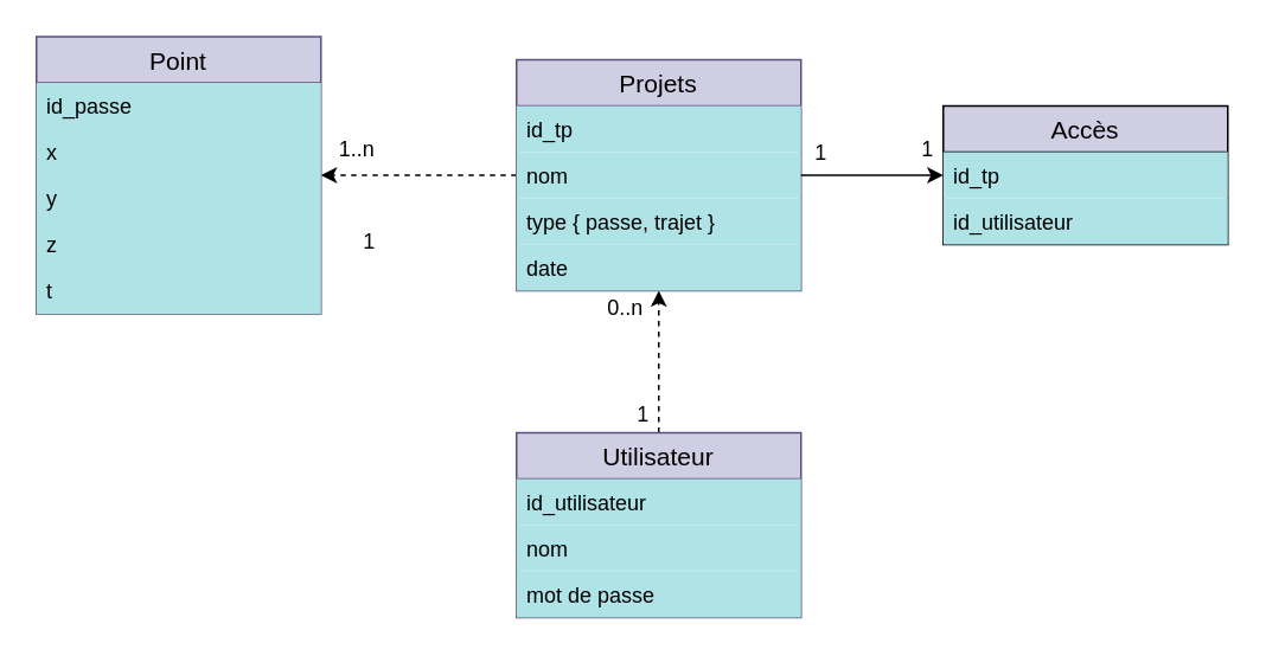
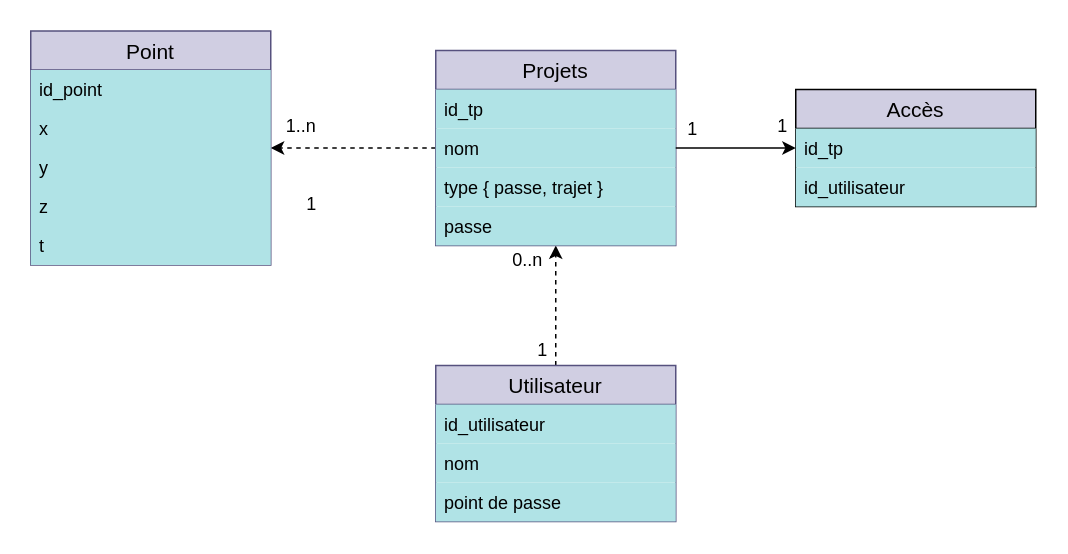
  <mxCell id="0" />
  <mxCell id="1" parent="0" />
  <mxCell id="2" style="edgeStyle=orthogonalEdgeStyle;rounded=0;orthogonalLoop=1;jettySize=auto;html=1;dashed=1;" edge="1" parent="1" source="5" target="15"><mxGeometry relative="1" as="geometry" /></mxCell>
  <mxCell id="3" value="1" style="text;html=1;align=center;verticalAlign=middle;resizable=0;points=[];labelBackgroundColor=#ffffff;" vertex="1" connectable="0" parent="2"><mxGeometry x="0.249" y="-3" relative="1" as="geometry"><mxPoint x="-13" y="39.66" as="offset" /></mxGeometry></mxCell>
  <mxCell id="4" value="0..n" style="text;html=1;align=center;verticalAlign=middle;resizable=0;points=[];labelBackgroundColor=#ffffff;" vertex="1" connectable="0" parent="2"><mxGeometry x="0.301" y="2" relative="1" as="geometry"><mxPoint x="-18" y="-18.28" as="offset" /></mxGeometry></mxCell>
  <mxCell id="5" value="Utilisateur" style="swimlane;fontStyle=0;childLayout=stackLayout;horizontal=1;startSize=26;fillColor=#d0cee2;horizontalStack=0;resizeParent=1;resizeParentMax=0;resizeLast=0;collapsible=1;marginBottom=0;swimlaneFillColor=#ffffff;align=center;fontSize=14;strokeColor=#56517e;" vertex="1" parent="1"><mxGeometry x="290" y="243" width="160" height="104" as="geometry" /></mxCell>
  <mxCell id="6" value="id_utilisateur" style="text;strokeColor=none;fillColor=#b0e3e6;spacingLeft=4;spacingRight=4;overflow=hidden;rotatable=0;points=[[0,0.5],[1,0.5]];portConstraint=eastwest;fontSize=12;" vertex="1" parent="5"><mxGeometry y="26" width="160" height="26" as="geometry" /></mxCell>
  <mxCell id="7" value="nom" style="text;strokeColor=none;fillColor=#b0e3e6;spacingLeft=4;spacingRight=4;overflow=hidden;rotatable=0;points=[[0,0.5],[1,0.5]];portConstraint=eastwest;fontSize=12;" vertex="1" parent="5"><mxGeometry y="52" width="160" height="26" as="geometry" /></mxCell>
- <mxCell id="8" value="mot de passe" style="text;strokeColor=none;fillColor=#b0e3e6;spacingLeft=4;spacingRight=4;overflow=hidden;rotatable=0;points=[[0,0.5],[1,0.5]];portConstraint=eastwest;fontSize=12;" vertex="1" parent="5"><mxGeometry y="78" width="160" height="26" as="geometry" /></mxCell>
+ <mxCell id="8" value="point de passe" style="text;strokeColor=none;fillColor=#b0e3e6;spacingLeft=4;spacingRight=4;overflow=hidden;rotatable=0;points=[[0,0.5],[1,0.5]];portConstraint=eastwest;fontSize=12;" vertex="1" parent="5"><mxGeometry y="78" width="160" height="26" as="geometry" /></mxCell>
  <mxCell id="9" value="Accès" style="swimlane;fontStyle=0;childLayout=stackLayout;horizontal=1;startSize=26;fillColor=#d0cee2;horizontalStack=0;resizeParent=1;resizeParentMax=0;resizeLast=0;collapsible=1;marginBottom=0;swimlaneFillColor=#ffffff;align=center;fontSize=14;strokeColor=#000000;" vertex="1" parent="1"><mxGeometry x="530" y="59" width="160" height="78" as="geometry" /></mxCell>
  <mxCell id="10" value="id_tp" style="text;strokeColor=none;fillColor=#b0e3e6;spacingLeft=4;spacingRight=4;overflow=hidden;rotatable=0;points=[[0,0.5],[1,0.5]];portConstraint=eastwest;fontSize=12;gradientColor=none;" vertex="1" parent="9"><mxGeometry y="26" width="160" height="26" as="geometry" /></mxCell>
  <mxCell id="11" value="id_utilisateur" style="text;strokeColor=none;fillColor=#b0e3e6;spacingLeft=4;spacingRight=4;overflow=hidden;rotatable=0;points=[[0,0.5],[1,0.5]];portConstraint=eastwest;fontSize=12;gradientColor=none;" vertex="1" parent="9"><mxGeometry y="52" width="160" height="26" as="geometry" /></mxCell>
  <mxCell id="12" style="edgeStyle=orthogonalEdgeStyle;rounded=0;orthogonalLoop=1;jettySize=auto;html=1;dashed=1;" edge="1" parent="1" source="15" target="20"><mxGeometry relative="1" as="geometry" /></mxCell>
  <mxCell id="13" value="1" style="text;html=1;align=center;verticalAlign=middle;resizable=0;points=[];labelBackgroundColor=#ffffff;" vertex="1" connectable="0" parent="12"><mxGeometry x="0.323" y="-1" relative="1" as="geometry"><mxPoint x="-11" y="38.97" as="offset" /></mxGeometry></mxCell>
  <mxCell id="14" value="1..n" style="text;html=1;align=center;verticalAlign=middle;resizable=0;points=[];labelBackgroundColor=#ffffff;" vertex="1" connectable="0" parent="12"><mxGeometry x="0.267" y="-1" relative="1" as="geometry"><mxPoint x="-21" y="-13.1" as="offset" /></mxGeometry></mxCell>
  <mxCell id="15" value="Projets" style="swimlane;fontStyle=0;childLayout=stackLayout;horizontal=1;startSize=26;fillColor=#d0cee2;horizontalStack=0;resizeParent=1;resizeParentMax=0;resizeLast=0;collapsible=1;marginBottom=0;swimlaneFillColor=#ffffff;align=center;fontSize=14;strokeColor=#56517e;" vertex="1" parent="1"><mxGeometry x="290" y="33" width="160" height="130" as="geometry" /></mxCell>
  <mxCell id="16" value="id_tp" style="text;strokeColor=none;fillColor=#b0e3e6;spacingLeft=4;spacingRight=4;overflow=hidden;rotatable=0;points=[[0,0.5],[1,0.5]];portConstraint=eastwest;fontSize=12;" vertex="1" parent="15"><mxGeometry y="26" width="160" height="26" as="geometry" /></mxCell>
  <mxCell id="17" value="nom" style="text;strokeColor=none;fillColor=#b0e3e6;spacingLeft=4;spacingRight=4;overflow=hidden;rotatable=0;points=[[0,0.5],[1,0.5]];portConstraint=eastwest;fontSize=12;" vertex="1" parent="15"><mxGeometry y="52" width="160" height="26" as="geometry" /></mxCell>
  <mxCell id="18" value="type { passe, trajet }" style="text;strokeColor=none;fillColor=#b0e3e6;spacingLeft=4;spacingRight=4;overflow=hidden;rotatable=0;points=[[0,0.5],[1,0.5]];portConstraint=eastwest;fontSize=12;" vertex="1" parent="15"><mxGeometry y="78" width="160" height="26" as="geometry" /></mxCell>
- <mxCell id="19" value="date" style="text;strokeColor=none;fillColor=#b0e3e6;spacingLeft=4;spacingRight=4;overflow=hidden;rotatable=0;points=[[0,0.5],[1,0.5]];portConstraint=eastwest;fontSize=12;" vertex="1" parent="15"><mxGeometry y="104" width="160" height="26" as="geometry" /></mxCell>
+ <mxCell id="19" value="passe" style="text;strokeColor=none;fillColor=#b0e3e6;spacingLeft=4;spacingRight=4;overflow=hidden;rotatable=0;points=[[0,0.5],[1,0.5]];portConstraint=eastwest;fontSize=12;" vertex="1" parent="15"><mxGeometry y="104" width="160" height="26" as="geometry" /></mxCell>
  <mxCell id="20" value="Point" style="swimlane;fontStyle=0;childLayout=stackLayout;horizontal=1;startSize=26;fillColor=#d0cee2;horizontalStack=0;resizeParent=1;resizeParentMax=0;resizeLast=0;collapsible=1;marginBottom=0;swimlaneFillColor=#ffffff;align=center;fontSize=14;strokeColor=#56517e;" vertex="1" parent="1"><mxGeometry x="20" y="20" width="160" height="156" as="geometry" /></mxCell>
- <mxCell id="21" value="id_passe" style="text;strokeColor=none;fillColor=#b0e3e6;spacingLeft=4;spacingRight=4;overflow=hidden;rotatable=0;points=[[0,0.5],[1,0.5]];portConstraint=eastwest;fontSize=12;" vertex="1" parent="20"><mxGeometry y="26" width="160" height="26" as="geometry" /></mxCell>
+ <mxCell id="21" value="id_point" style="text;strokeColor=none;fillColor=#b0e3e6;spacingLeft=4;spacingRight=4;overflow=hidden;rotatable=0;points=[[0,0.5],[1,0.5]];portConstraint=eastwest;fontSize=12;" vertex="1" parent="20"><mxGeometry y="26" width="160" height="26" as="geometry" /></mxCell>
  <mxCell id="22" value="x" style="text;strokeColor=none;fillColor=#b0e3e6;spacingLeft=4;spacingRight=4;overflow=hidden;rotatable=0;points=[[0,0.5],[1,0.5]];portConstraint=eastwest;fontSize=12;" vertex="1" parent="20"><mxGeometry y="52" width="160" height="26" as="geometry" /></mxCell>
  <mxCell id="23" value="y" style="text;strokeColor=none;fillColor=#b0e3e6;spacingLeft=4;spacingRight=4;overflow=hidden;rotatable=0;points=[[0,0.5],[1,0.5]];portConstraint=eastwest;fontSize=12;" vertex="1" parent="20"><mxGeometry y="78" width="160" height="26" as="geometry" /></mxCell>
  <mxCell id="24" value="z" style="text;strokeColor=none;fillColor=#b0e3e6;spacingLeft=4;spacingRight=4;overflow=hidden;rotatable=0;points=[[0,0.5],[1,0.5]];portConstraint=eastwest;fontSize=12;" vertex="1" parent="20"><mxGeometry y="104" width="160" height="26" as="geometry" /></mxCell>
  <mxCell id="25" value="t" style="text;strokeColor=none;fillColor=#b0e3e6;spacingLeft=4;spacingRight=4;overflow=hidden;rotatable=0;points=[[0,0.5],[1,0.5]];portConstraint=eastwest;fontSize=12;" vertex="1" parent="20"><mxGeometry y="130" width="160" height="26" as="geometry" /></mxCell>
  <mxCell id="26" style="edgeStyle=orthogonalEdgeStyle;rounded=0;orthogonalLoop=1;jettySize=auto;html=1;" edge="1" parent="1" source="17" target="9"><mxGeometry relative="1" as="geometry" /></mxCell>
  <mxCell id="27" value="1" style="text;html=1;align=center;verticalAlign=middle;resizable=0;points=[];labelBackgroundColor=#ffffff;" vertex="1" connectable="0" parent="26"><mxGeometry x="-0.258" y="-1" relative="1" as="geometry"><mxPoint x="-19.66" y="-14" as="offset" /></mxGeometry></mxCell>
  <mxCell id="28" value="1" style="text;html=1;align=center;verticalAlign=middle;resizable=0;points=[];labelBackgroundColor=#ffffff;" vertex="1" connectable="0" parent="26"><mxGeometry x="0.242" relative="1" as="geometry"><mxPoint x="20.34" y="-15" as="offset" /></mxGeometry></mxCell>
